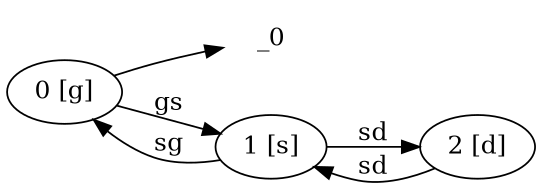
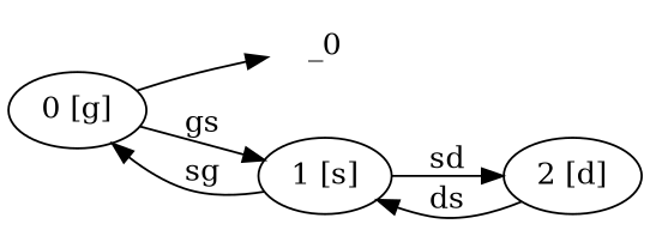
  digraph {
    rankdir=LR
    _0 [shape=none]
    n2 [label="0 [g]"]
    n3 [label="1 [s]"]
    n4 [label="2 [d]"]
    n2 -> _0
    n2 -> n3 [label=gs]
    n3 -> n2 [label=sg]
    n3 -> n4 [label=sd]
-   n4 -> n3 [label=sd]
+   n4 -> n3 [label=ds]
  }
